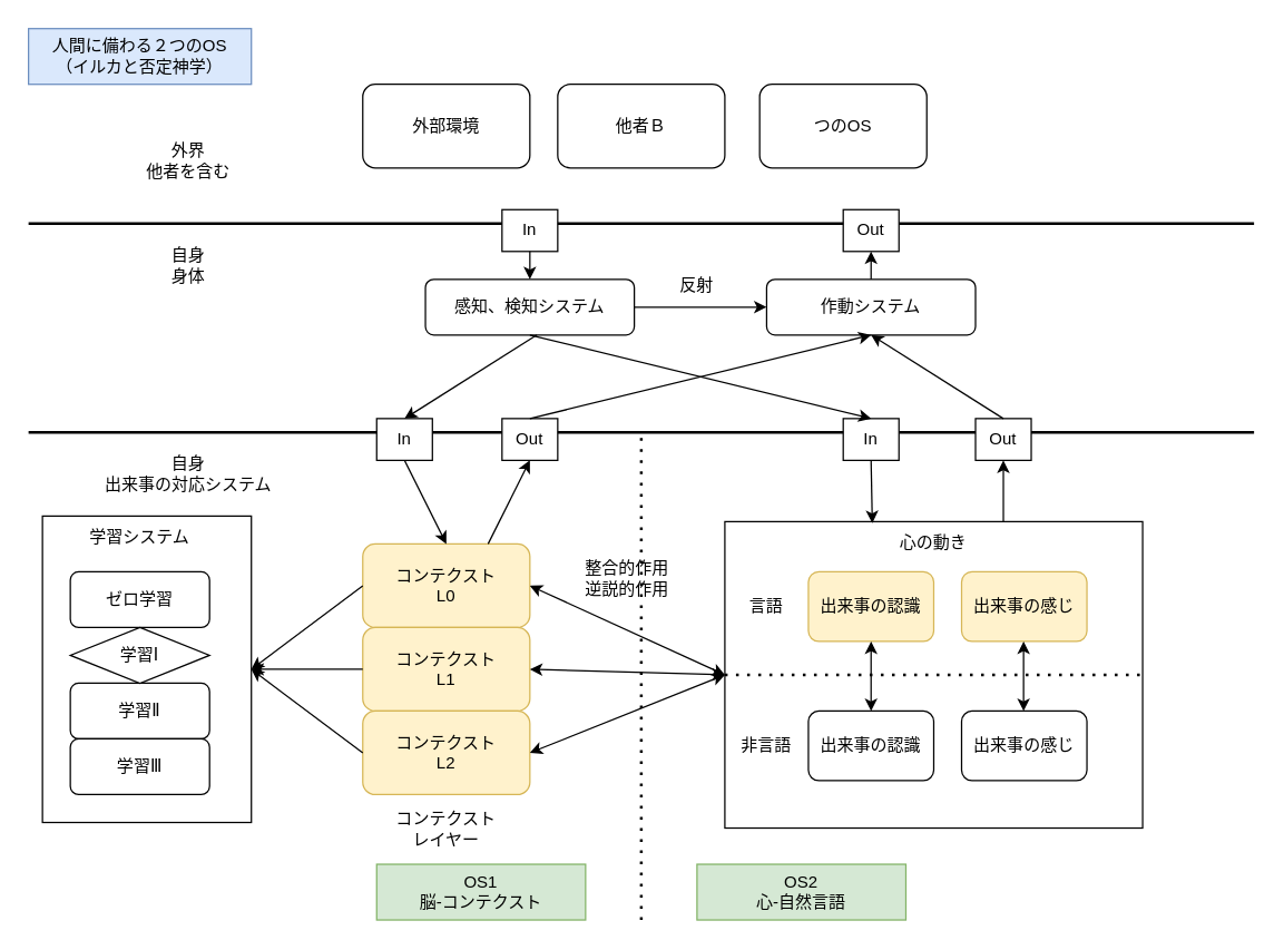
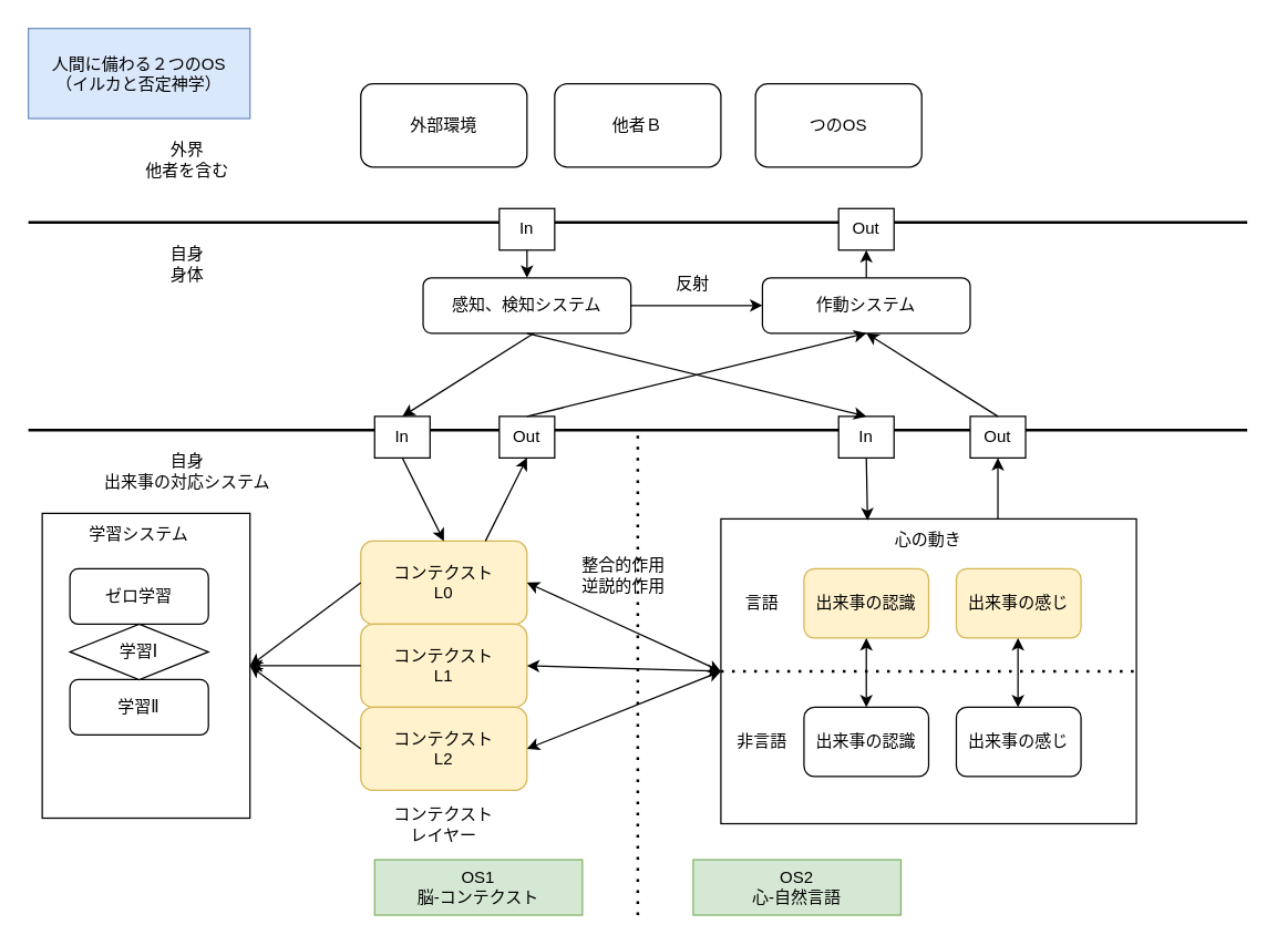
  <mxCell id="0" />
  <mxCell id="1" parent="0" />
  <mxCell id="2" value="" style="rounded=0;whiteSpace=wrap;html=1;" vertex="1" parent="1"><mxGeometry x="520" y="374" width="300" height="220" as="geometry" /></mxCell>
  <mxCell id="3" value="" style="rounded=0;whiteSpace=wrap;html=1;" vertex="1" parent="1"><mxGeometry x="30" y="370" width="150" height="220" as="geometry" /></mxCell>
- <mxCell id="4" value="&lt;div&gt;人間に備わる&lt;span style=&quot;background-color: transparent; color: light-dark(rgb(0, 0, 0), rgb(255, 255, 255));&quot;&gt;２つのOS&lt;/span&gt;&lt;/div&gt;&lt;div&gt;&lt;span style=&quot;background-color: transparent; color: light-dark(rgb(0, 0, 0), rgb(255, 255, 255));&quot;&gt;（イルカと否定神学）&lt;/span&gt;&lt;/div&gt;" style="text;html=1;align=center;verticalAlign=middle;whiteSpace=wrap;rounded=0;fillColor=#dae8fc;strokeColor=#6c8ebf;" vertex="1" parent="1"><mxGeometry x="20" y="20" width="160" height="40" as="geometry" /></mxCell>
+ <mxCell id="4" value="&lt;div&gt;人間に備わる&lt;span style=&quot;background-color: transparent; color: light-dark(rgb(0, 0, 0), rgb(255, 255, 255));&quot;&gt;２つのOS&lt;/span&gt;&lt;/div&gt;&lt;div&gt;&lt;span style=&quot;background-color: transparent; color: light-dark(rgb(0, 0, 0), rgb(255, 255, 255));&quot;&gt;（イルカと否定神学）&lt;/span&gt;&lt;/div&gt;" style="text;html=1;align=center;verticalAlign=middle;whiteSpace=wrap;rounded=0;fillColor=#dae8fc;strokeColor=#6c8ebf;" vertex="1" parent="1"><mxGeometry x="20" y="20" width="160" height="65" as="geometry" /></mxCell>
  <mxCell id="5" value="&lt;div&gt;OS1&lt;/div&gt;脳-コンテクスト" style="text;html=1;align=center;verticalAlign=middle;whiteSpace=wrap;rounded=0;fillColor=#d5e8d4;strokeColor=#82b366;" vertex="1" parent="1"><mxGeometry x="270" y="620" width="150" height="40" as="geometry" /></mxCell>
  <mxCell id="6" value="&lt;div&gt;OS2&lt;/div&gt;心-自然言語" style="text;html=1;align=center;verticalAlign=middle;whiteSpace=wrap;rounded=0;fillColor=#d5e8d4;strokeColor=#82b366;" vertex="1" parent="1"><mxGeometry x="500" y="620" width="150" height="40" as="geometry" /></mxCell>
  <mxCell id="7" value="" style="endArrow=none;html=1;strokeWidth=2;rounded=0;" edge="1" parent="1"><mxGeometry width="50" height="50" relative="1" as="geometry"><mxPoint x="20" y="310" as="sourcePoint" /><mxPoint x="900" y="310" as="targetPoint" /></mxGeometry></mxCell>
  <mxCell id="8" value="外界&lt;div&gt;他者を含む&lt;/div&gt;" style="text;html=1;align=center;verticalAlign=middle;whiteSpace=wrap;rounded=0;" vertex="1" parent="1"><mxGeometry x="80" y="100" width="110" height="30" as="geometry" /></mxCell>
  <mxCell id="9" value="" style="endArrow=none;dashed=1;html=1;dashPattern=1 3;strokeWidth=2;rounded=0;" edge="1" parent="1"><mxGeometry width="50" height="50" relative="1" as="geometry"><mxPoint x="460" y="660" as="sourcePoint" /><mxPoint x="460" y="310" as="targetPoint" /></mxGeometry></mxCell>
  <mxCell id="10" value="自身&lt;div&gt;出来事の対応システム&lt;/div&gt;" style="text;html=1;align=center;verticalAlign=middle;whiteSpace=wrap;rounded=0;" vertex="1" parent="1"><mxGeometry x="60" y="320" width="150" height="40" as="geometry" /></mxCell>
  <mxCell id="11" value="Out" style="rounded=0;whiteSpace=wrap;html=1;" vertex="1" parent="1"><mxGeometry x="360" y="300" width="40" height="30" as="geometry" /></mxCell>
  <mxCell id="12" value="In" style="rounded=0;whiteSpace=wrap;html=1;" vertex="1" parent="1"><mxGeometry x="605" y="300" width="40" height="30" as="geometry" /></mxCell>
  <mxCell id="13" value="コンテクスト&lt;div&gt;L0&lt;/div&gt;" style="rounded=1;whiteSpace=wrap;html=1;fillColor=#fff2cc;strokeColor=#d6b656;" vertex="1" parent="1"><mxGeometry x="260" y="390" width="120" height="60" as="geometry" /></mxCell>
  <mxCell id="14" value="コンテクスト&lt;div&gt;L1&lt;/div&gt;" style="rounded=1;whiteSpace=wrap;html=1;fillColor=#fff2cc;strokeColor=#d6b656;" vertex="1" parent="1"><mxGeometry x="260" y="450" width="120" height="60" as="geometry" /></mxCell>
  <mxCell id="15" value="コンテクスト&lt;div&gt;L2&lt;/div&gt;" style="rounded=1;whiteSpace=wrap;html=1;fillColor=#fff2cc;strokeColor=#d6b656;" vertex="1" parent="1"><mxGeometry x="260" y="510" width="120" height="60" as="geometry" /></mxCell>
  <mxCell id="16" value="ゼロ学習" style="rounded=1;whiteSpace=wrap;html=1;" vertex="1" parent="1"><mxGeometry x="50" y="410" width="100" height="40" as="geometry" /></mxCell>
  <mxCell id="17" value="学習Ⅱ" style="rounded=1;whiteSpace=wrap;html=1;" vertex="1" parent="1"><mxGeometry x="50" y="490" width="100" height="40" as="geometry" /></mxCell>
- <mxCell id="18" value="学習Ⅲ" style="rounded=1;whiteSpace=wrap;html=1;" vertex="1" parent="1"><mxGeometry x="50" y="530" width="100" height="40" as="geometry" /></mxCell>
  <mxCell id="19" value="学習Ⅰ" style="rhombus;whiteSpace=wrap;html=1;" vertex="1" parent="1"><mxGeometry x="50" y="450" width="100" height="40" as="geometry" /></mxCell>
  <mxCell id="20" value="" style="endArrow=classic;html=1;rounded=0;exitX=0.5;exitY=1;exitDx=0;exitDy=0;entryX=0.5;entryY=0;entryDx=0;entryDy=0;" edge="1" parent="1" source="21" target="13"><mxGeometry width="50" height="50" relative="1" as="geometry"><mxPoint x="590" y="420" as="sourcePoint" /><mxPoint x="640" y="370" as="targetPoint" /></mxGeometry></mxCell>
  <mxCell id="21" value="In" style="rounded=0;whiteSpace=wrap;html=1;" vertex="1" parent="1"><mxGeometry x="270" y="300" width="40" height="30" as="geometry" /></mxCell>
  <mxCell id="22" value="" style="endArrow=classic;html=1;rounded=0;exitX=0;exitY=0.5;exitDx=0;exitDy=0;entryX=1;entryY=0.5;entryDx=0;entryDy=0;" edge="1" parent="1" source="13" target="3"><mxGeometry width="50" height="50" relative="1" as="geometry"><mxPoint x="440" y="450" as="sourcePoint" /><mxPoint x="170" y="410" as="targetPoint" /></mxGeometry></mxCell>
  <mxCell id="23" value="学習システム" style="text;html=1;align=center;verticalAlign=middle;whiteSpace=wrap;rounded=0;" vertex="1" parent="1"><mxGeometry x="50" y="370" width="100" height="30" as="geometry" /></mxCell>
  <mxCell id="24" value="" style="endArrow=classic;html=1;rounded=0;entryX=1;entryY=0.5;entryDx=0;entryDy=0;" edge="1" parent="1" source="14" target="3"><mxGeometry width="50" height="50" relative="1" as="geometry"><mxPoint x="330" y="610" as="sourcePoint" /><mxPoint x="250" y="670" as="targetPoint" /></mxGeometry></mxCell>
  <mxCell id="25" value="" style="endArrow=classic;html=1;rounded=0;exitX=0;exitY=0.5;exitDx=0;exitDy=0;entryX=1;entryY=0.5;entryDx=0;entryDy=0;" edge="1" parent="1" source="15" target="3"><mxGeometry width="50" height="50" relative="1" as="geometry"><mxPoint x="260" y="550" as="sourcePoint" /><mxPoint x="180" y="480" as="targetPoint" /></mxGeometry></mxCell>
  <mxCell id="26" value="" style="endArrow=classic;html=1;rounded=0;exitX=0.75;exitY=0;exitDx=0;exitDy=0;entryX=0.5;entryY=1;entryDx=0;entryDy=0;" edge="1" parent="1" source="13" target="11"><mxGeometry width="50" height="50" relative="1" as="geometry"><mxPoint x="410" y="400" as="sourcePoint" /><mxPoint x="400" y="460" as="targetPoint" /></mxGeometry></mxCell>
  <mxCell id="27" value="Out" style="rounded=0;whiteSpace=wrap;html=1;" vertex="1" parent="1"><mxGeometry x="700" y="300" width="40" height="30" as="geometry" /></mxCell>
  <mxCell id="28" value="出来事の認識" style="rounded=1;whiteSpace=wrap;html=1;fillColor=#fff2cc;strokeColor=#d6b656;" vertex="1" parent="1"><mxGeometry x="580" y="410" width="90" height="50" as="geometry" /></mxCell>
  <mxCell id="29" value="コンテクスト&lt;div&gt;レイヤー&lt;/div&gt;" style="text;html=1;align=center;verticalAlign=middle;whiteSpace=wrap;rounded=0;" vertex="1" parent="1"><mxGeometry x="270" y="580" width="100" height="30" as="geometry" /></mxCell>
  <mxCell id="30" value="" style="endArrow=classic;html=1;rounded=0;exitX=0.5;exitY=1;exitDx=0;exitDy=0;entryX=0.353;entryY=0.005;entryDx=0;entryDy=0;entryPerimeter=0;" edge="1" parent="1" source="12" target="2"><mxGeometry width="50" height="50" relative="1" as="geometry"><mxPoint x="560" y="320" as="sourcePoint" /><mxPoint x="586" y="370" as="targetPoint" /></mxGeometry></mxCell>
  <mxCell id="31" value="" style="endArrow=classic;html=1;rounded=0;entryX=0.5;entryY=1;entryDx=0;entryDy=0;exitX=1;exitY=0;exitDx=0;exitDy=0;" edge="1" parent="1" source="35" target="27"><mxGeometry width="50" height="50" relative="1" as="geometry"><mxPoint x="720" y="370" as="sourcePoint" /><mxPoint x="740" y="380" as="targetPoint" /></mxGeometry></mxCell>
  <mxCell id="32" value="" style="endArrow=classic;startArrow=classic;html=1;rounded=0;exitX=1;exitY=0.5;exitDx=0;exitDy=0;entryX=0;entryY=0.5;entryDx=0;entryDy=0;" edge="1" parent="1" source="13" target="2"><mxGeometry width="50" height="50" relative="1" as="geometry"><mxPoint x="460" y="640" as="sourcePoint" /><mxPoint x="510" y="590" as="targetPoint" /></mxGeometry></mxCell>
  <mxCell id="33" value="" style="endArrow=classic;startArrow=classic;html=1;rounded=0;exitX=1;exitY=0.5;exitDx=0;exitDy=0;entryX=0;entryY=0.5;entryDx=0;entryDy=0;" edge="1" parent="1" source="14" target="2"><mxGeometry width="50" height="50" relative="1" as="geometry"><mxPoint x="340" y="470" as="sourcePoint" /><mxPoint x="546" y="528" as="targetPoint" /></mxGeometry></mxCell>
  <mxCell id="34" value="" style="endArrow=classic;startArrow=classic;html=1;rounded=0;exitX=1;exitY=0.5;exitDx=0;exitDy=0;entryX=0;entryY=0.5;entryDx=0;entryDy=0;" edge="1" parent="1" source="15" target="2"><mxGeometry width="50" height="50" relative="1" as="geometry"><mxPoint x="340" y="530" as="sourcePoint" /><mxPoint x="550" y="594" as="targetPoint" /></mxGeometry></mxCell>
  <mxCell id="35" value="心の動き" style="text;html=1;align=center;verticalAlign=middle;whiteSpace=wrap;rounded=0;" vertex="1" parent="1"><mxGeometry x="620" y="374" width="100" height="30" as="geometry" /></mxCell>
  <mxCell id="36" value="出来事の感じ" style="rounded=1;whiteSpace=wrap;html=1;fillColor=#fff2cc;strokeColor=#d6b656;" vertex="1" parent="1"><mxGeometry x="690" y="410" width="90" height="50" as="geometry" /></mxCell>
  <mxCell id="37" value="&lt;div&gt;整合的作用&lt;/div&gt;逆説的作用" style="text;html=1;align=center;verticalAlign=middle;whiteSpace=wrap;rounded=0;" vertex="1" parent="1"><mxGeometry x="400" y="390" width="100" height="50" as="geometry" /></mxCell>
  <mxCell id="38" value="他者Ｂ" style="rounded=1;whiteSpace=wrap;html=1;" vertex="1" parent="1"><mxGeometry x="400" y="60" width="120" height="60" as="geometry" /></mxCell>
  <mxCell id="39" value="つのOS" style="rounded=1;whiteSpace=wrap;html=1;" vertex="1" parent="1"><mxGeometry x="545" y="60" width="120" height="60" as="geometry" /></mxCell>
  <mxCell id="40" value="" style="endArrow=none;dashed=1;html=1;dashPattern=1 3;strokeWidth=2;rounded=0;exitX=0;exitY=0.5;exitDx=0;exitDy=0;entryX=1;entryY=0.5;entryDx=0;entryDy=0;" edge="1" parent="1" source="2" target="2"><mxGeometry width="50" height="50" relative="1" as="geometry"><mxPoint x="790" y="510.54" as="sourcePoint" /><mxPoint x="860" y="483.998" as="targetPoint" /></mxGeometry></mxCell>
  <mxCell id="41" value="出来事の認識" style="rounded=1;whiteSpace=wrap;html=1;" vertex="1" parent="1"><mxGeometry x="580" y="510" width="90" height="50" as="geometry" /></mxCell>
  <mxCell id="42" value="言語" style="text;html=1;align=center;verticalAlign=middle;whiteSpace=wrap;rounded=0;" vertex="1" parent="1"><mxGeometry x="520" y="420" width="60" height="30" as="geometry" /></mxCell>
  <mxCell id="43" value="非言語" style="text;html=1;align=center;verticalAlign=middle;whiteSpace=wrap;rounded=0;" vertex="1" parent="1"><mxGeometry x="520" y="520" width="60" height="30" as="geometry" /></mxCell>
  <mxCell id="44" value="出来事の感じ" style="rounded=1;whiteSpace=wrap;html=1;" vertex="1" parent="1"><mxGeometry x="690" y="510" width="90" height="50" as="geometry" /></mxCell>
  <mxCell id="45" value="" style="endArrow=classic;startArrow=classic;html=1;rounded=0;exitX=0.5;exitY=1;exitDx=0;exitDy=0;" edge="1" parent="1" source="28" target="41"><mxGeometry width="50" height="50" relative="1" as="geometry"><mxPoint x="760" y="640" as="sourcePoint" /><mxPoint x="940" y="704" as="targetPoint" /></mxGeometry></mxCell>
  <mxCell id="46" value="" style="endArrow=classic;startArrow=classic;html=1;rounded=0;exitX=0.5;exitY=1;exitDx=0;exitDy=0;" edge="1" parent="1"><mxGeometry width="50" height="50" relative="1" as="geometry"><mxPoint x="734.5" y="460" as="sourcePoint" /><mxPoint x="734.5" y="510" as="targetPoint" /></mxGeometry></mxCell>
  <mxCell id="47" value="" style="endArrow=none;html=1;strokeWidth=2;rounded=0;" edge="1" parent="1"><mxGeometry width="50" height="50" relative="1" as="geometry"><mxPoint x="20" y="160" as="sourcePoint" /><mxPoint x="900" y="160" as="targetPoint" /></mxGeometry></mxCell>
  <mxCell id="48" value="自身&lt;div&gt;身体&lt;/div&gt;" style="text;html=1;align=center;verticalAlign=middle;whiteSpace=wrap;rounded=0;" vertex="1" parent="1"><mxGeometry x="60" y="170" width="150" height="40" as="geometry" /></mxCell>
  <mxCell id="49" value="In" style="rounded=0;whiteSpace=wrap;html=1;" vertex="1" parent="1"><mxGeometry x="360" y="150" width="40" height="30" as="geometry" /></mxCell>
  <mxCell id="50" value="Out" style="rounded=0;whiteSpace=wrap;html=1;" vertex="1" parent="1"><mxGeometry x="605" y="150" width="40" height="30" as="geometry" /></mxCell>
  <mxCell id="51" value="感知、検知システム" style="rounded=1;whiteSpace=wrap;html=1;" vertex="1" parent="1"><mxGeometry x="305" y="200" width="150" height="40" as="geometry" /></mxCell>
  <mxCell id="52" value="" style="endArrow=classic;html=1;rounded=0;exitX=0.5;exitY=1;exitDx=0;exitDy=0;entryX=0.5;entryY=0;entryDx=0;entryDy=0;entryPerimeter=0;" edge="1" parent="1" source="49" target="51"><mxGeometry width="50" height="50" relative="1" as="geometry"><mxPoint x="420" y="180" as="sourcePoint" /><mxPoint x="419" y="200" as="targetPoint" /></mxGeometry></mxCell>
  <mxCell id="53" value="" style="endArrow=classic;html=1;rounded=0;exitX=0.5;exitY=1;exitDx=0;exitDy=0;entryX=0.5;entryY=0;entryDx=0;entryDy=0;" edge="1" parent="1" target="21"><mxGeometry width="50" height="50" relative="1" as="geometry"><mxPoint x="385" y="240" as="sourcePoint" /><mxPoint x="350" y="260" as="targetPoint" /></mxGeometry></mxCell>
  <mxCell id="54" value="" style="endArrow=classic;html=1;rounded=0;entryX=0.5;entryY=0;entryDx=0;entryDy=0;" edge="1" parent="1" target="12"><mxGeometry width="50" height="50" relative="1" as="geometry"><mxPoint x="380" y="240" as="sourcePoint" /><mxPoint x="530" y="240" as="targetPoint" /></mxGeometry></mxCell>
  <mxCell id="55" value="作動システム" style="rounded=1;whiteSpace=wrap;html=1;" vertex="1" parent="1"><mxGeometry x="550" y="200" width="150" height="40" as="geometry" /></mxCell>
  <mxCell id="56" value="" style="endArrow=classic;html=1;rounded=0;exitX=0.5;exitY=0;exitDx=0;exitDy=0;entryX=0.5;entryY=1;entryDx=0;entryDy=0;" edge="1" parent="1" source="11" target="55"><mxGeometry width="50" height="50" relative="1" as="geometry"><mxPoint x="670" y="320" as="sourcePoint" /><mxPoint x="700" y="260" as="targetPoint" /></mxGeometry></mxCell>
  <mxCell id="57" value="" style="endArrow=classic;html=1;rounded=0;exitX=0.5;exitY=0;exitDx=0;exitDy=0;entryX=0.5;entryY=1;entryDx=0;entryDy=0;" edge="1" parent="1" source="27" target="55"><mxGeometry width="50" height="50" relative="1" as="geometry"><mxPoint x="760" y="290" as="sourcePoint" /><mxPoint x="1005" y="230" as="targetPoint" /></mxGeometry></mxCell>
  <mxCell id="58" value="" style="endArrow=classic;html=1;rounded=0;entryX=0.5;entryY=1;entryDx=0;entryDy=0;exitX=0.5;exitY=0;exitDx=0;exitDy=0;" edge="1" parent="1" source="55" target="50"><mxGeometry width="50" height="50" relative="1" as="geometry"><mxPoint x="780" y="260" as="sourcePoint" /><mxPoint x="780" y="220" as="targetPoint" /></mxGeometry></mxCell>
  <mxCell id="59" value="" style="endArrow=classic;html=1;rounded=0;" edge="1" parent="1" source="51"><mxGeometry width="50" height="50" relative="1" as="geometry"><mxPoint x="480" y="280" as="sourcePoint" /><mxPoint x="550" y="220" as="targetPoint" /></mxGeometry></mxCell>
  <mxCell id="60" value="反射" style="text;html=1;align=center;verticalAlign=middle;whiteSpace=wrap;rounded=0;" vertex="1" parent="1"><mxGeometry x="470" y="190" width="60" height="30" as="geometry" /></mxCell>
  <mxCell id="61" value="外部環境" style="rounded=1;whiteSpace=wrap;html=1;" vertex="1" parent="1"><mxGeometry x="260" y="60" width="120" height="60" as="geometry" /></mxCell>
